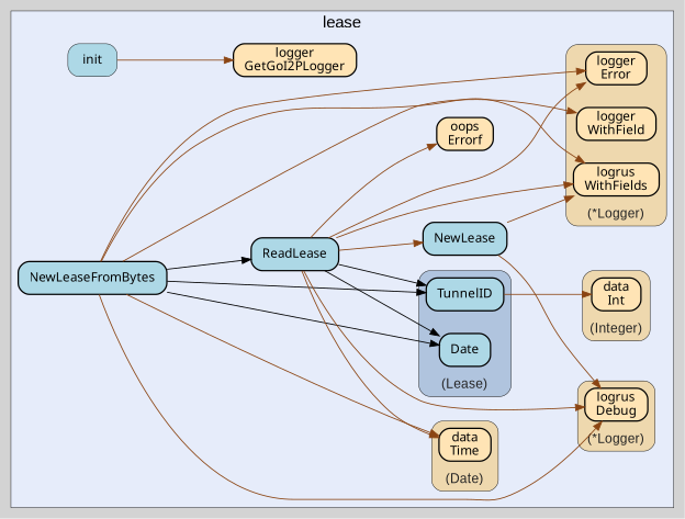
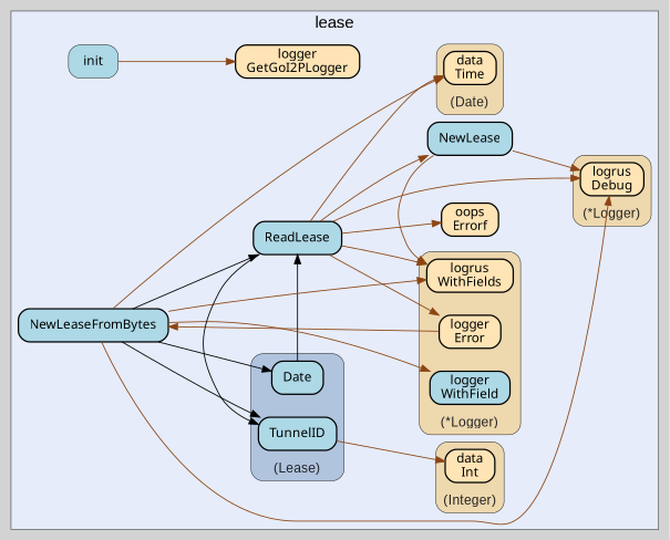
  digraph {
    bgcolor=lightgray
    fontname=Arial
    fontsize=14
    labeljust=l
    nodesep=0.35
    penwidth=0.5
    rankdir=LR
    style=solid
    node [fillcolor=moccasin fontname=Verdana margin="0.16,0.0" penwidth=1.5 shape=box style="filled,rounded"]
    edge [color=saddlebrown minlen=2]
    n1 [label="logrus\nWithFields"]
-   n2 [label="logger\nWithField"]
+   n2 [fillcolor=lightblue label="logger\nWithField"]
    n3 [label="logger\nError"]
    n4 [label="logrus\nDebug"]
    n5 [label="data\nTime"]
    n6 [label="data\nInt"]
    n7 [fillcolor=lightblue label=TunnelID]
    n8 [fillcolor=lightblue label=Date]
    n9 [fillcolor=lightblue label=NewLease]
    n10 [fillcolor=lightblue label=init penwidth=0.5]
    n11 [label="logger\nGetGoI2PLogger"]
    n12 [fillcolor=lightblue label=NewLeaseFromBytes]
    n13 [fillcolor=lightblue label=ReadLease]
    n14 [label="oops\nErrorf"]
    subgraph cluster_1 {
      bgcolor="#e6ecfa"
      fontsize=18
      label=lease
      labeljust=c
      labelloc=t
      n9
      n10
      n11
      n12
      n13
      n14
      subgraph cluster_2 {
        bgcolor="#e6ecfa"
        fillcolor=wheat2
        fontcolor="#222222"
        fontsize=15
        label="(*Logger)"
        labeljust=c
        labelloc=b
        style="rounded,filled"
        n1
        n2
        n3
      }
      subgraph cluster_3 {
        bgcolor="#e6ecfa"
        fillcolor=wheat2
        fontcolor="#222222"
        fontsize=15
        label="(*Logger)"
        labeljust=c
        labelloc=b
        style="rounded,filled"
        n4
      }
      subgraph cluster_4 {
        bgcolor="#e6ecfa"
        fillcolor=wheat2
        fontcolor="#222222"
        fontsize=15
        label="(Date)"
        labeljust=c
        labelloc=b
        style="rounded,filled"
        n5
      }
      subgraph cluster_5 {
        bgcolor="#e6ecfa"
        fillcolor=wheat2
        fontcolor="#222222"
        fontsize=15
        label="(Integer)"
        labeljust=c
        labelloc=b
        style="rounded,filled"
        n6
      }
      subgraph cluster_6 {
        bgcolor="#e6ecfa"
        fillcolor=lightsteelblue
        fontcolor="#222222"
        fontsize=15
        label="(Lease)"
        labeljust=c
        labelloc=b
        style="rounded,filled"
        n7
        n8
      }
    }
    n7 -> n6
    n9 -> n1
    n9 -> n4
    n10 -> n11
    n12 -> n1
    n12 -> n2
-   n12 -> n3
+   n3 -> n12
    n12 -> n4
    n12 -> n5
    n12 -> n7 [color=""]
    n12 -> n8 [color=""]
    n12 -> n13 [color=""]
    n13 -> n1
    n13 -> n3
    n13 -> n4
    n13 -> n5
    n13 -> n7 [color=""]
-   n13 -> n8 [color=""]
+   n8 -> n13 [color=""]
    n13 -> n9
    n13 -> n14
  }
